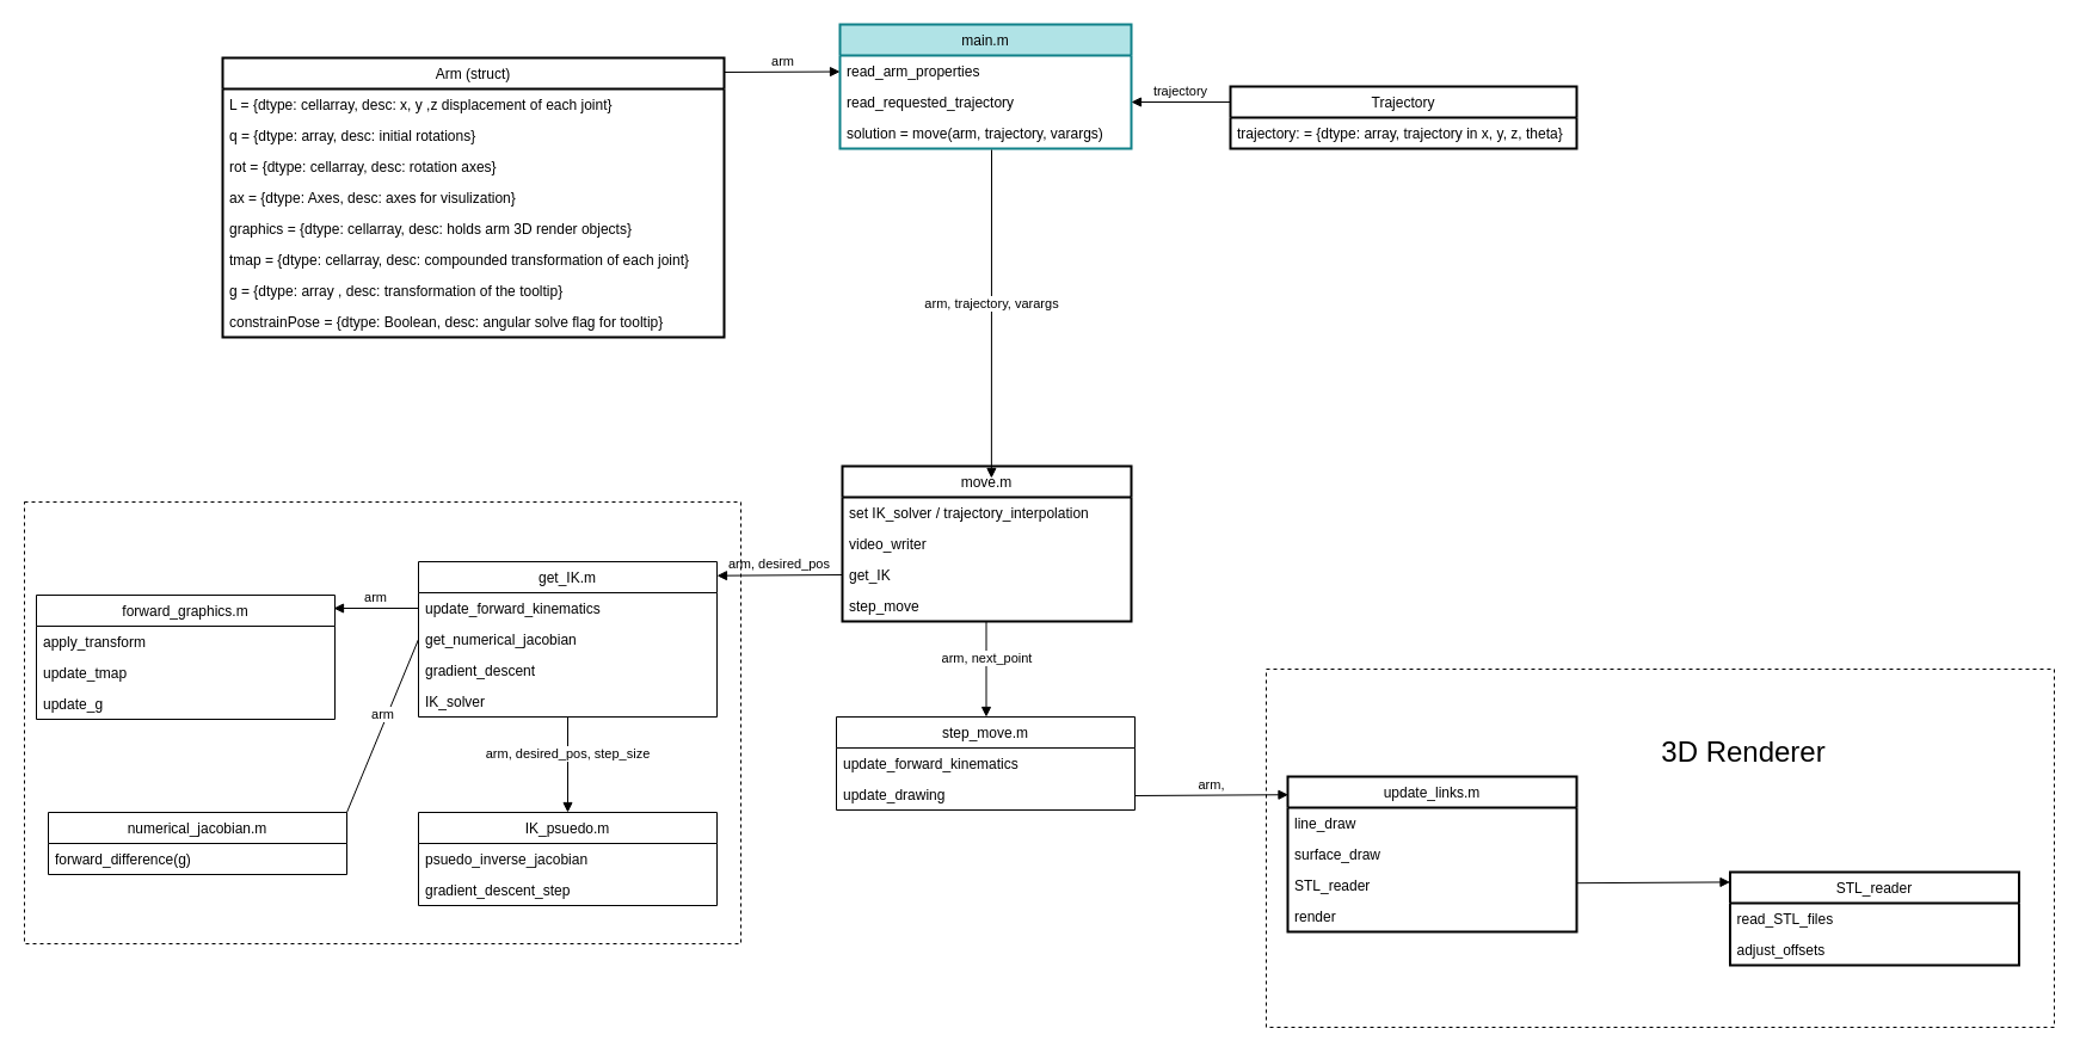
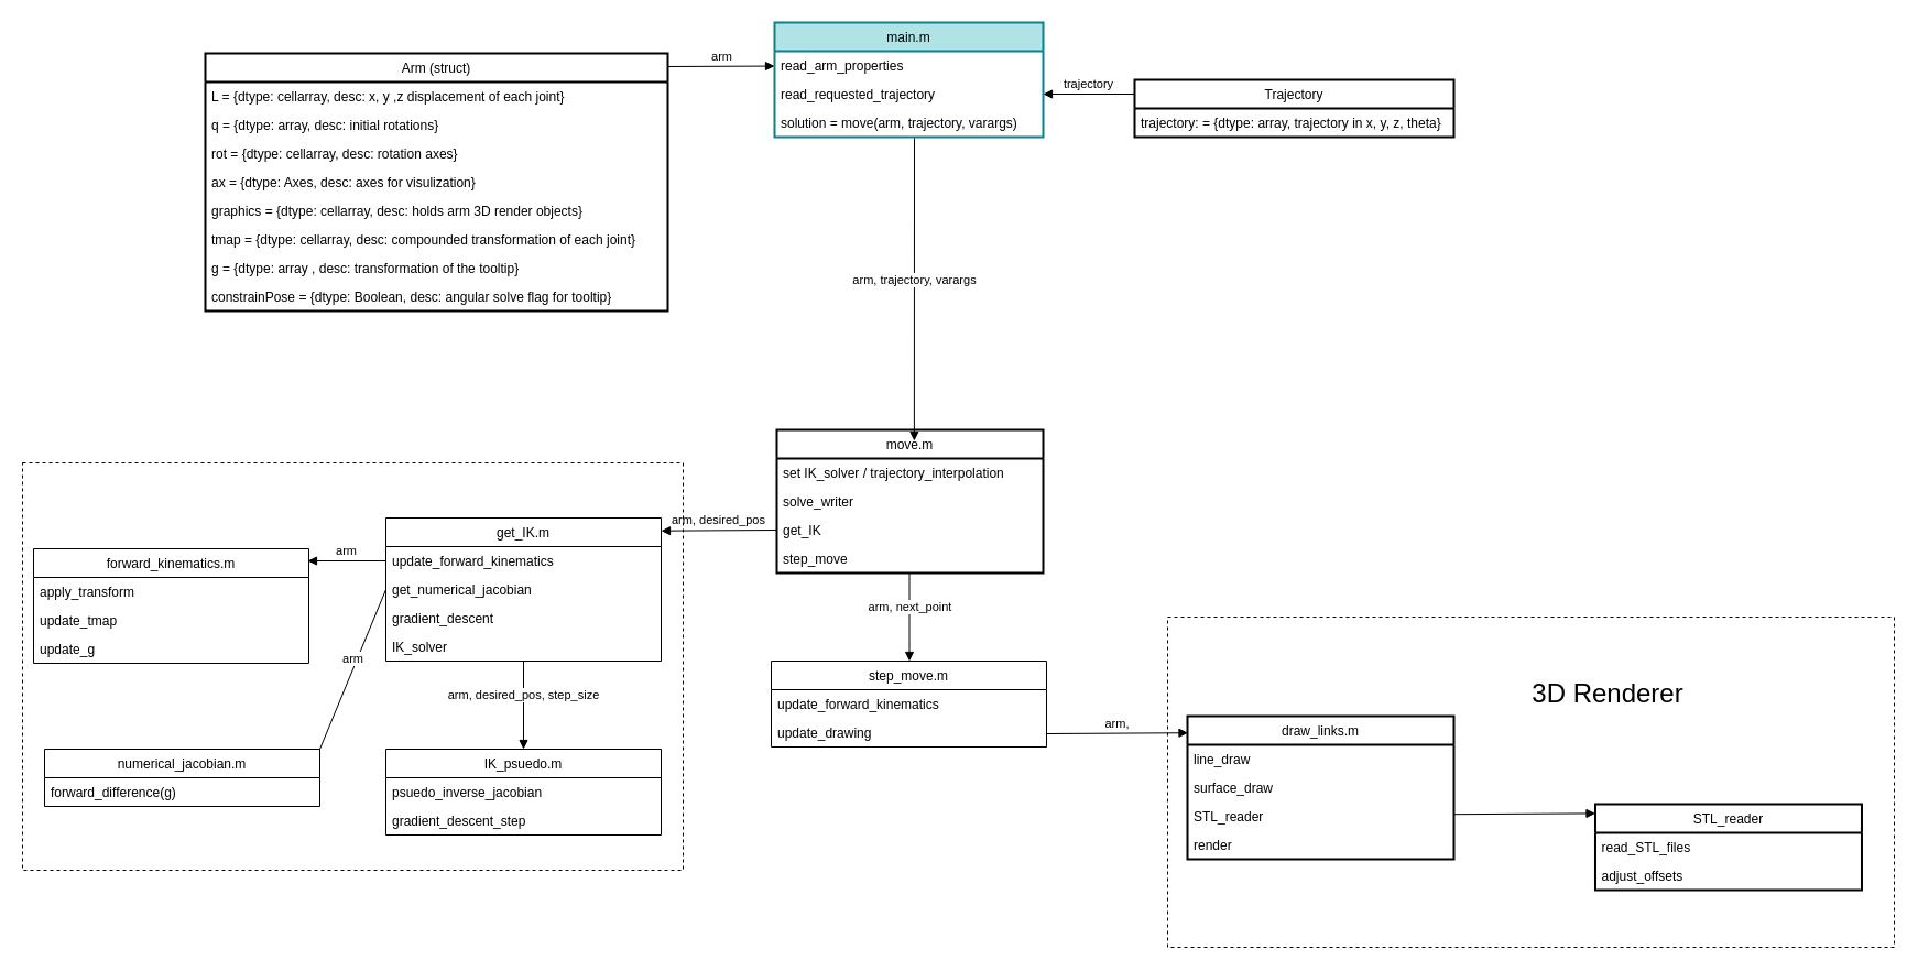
  <mxCell id="0" />
  <mxCell id="1" parent="0" />
  <mxCell id="2" value="main.m" style="swimlane;fontStyle=0;childLayout=stackLayout;horizontal=1;startSize=26;fillColor=#b0e3e6;horizontalStack=0;resizeParent=1;resizeParentMax=0;resizeLast=0;collapsible=1;marginBottom=0;strokeColor=#0e8088;strokeWidth=2;" parent="1" vertex="1"><mxGeometry x="703" y="20" width="244" height="104" as="geometry" /></mxCell>
  <mxCell id="3" value="read_arm_properties" style="text;strokeColor=none;fillColor=none;align=left;verticalAlign=top;spacingLeft=4;spacingRight=4;overflow=hidden;rotatable=0;points=[[0,0.5],[1,0.5]];portConstraint=eastwest;" parent="2" vertex="1"><mxGeometry y="26" width="244" height="26" as="geometry" /></mxCell>
  <mxCell id="4" value="read_requested_trajectory" style="text;align=left;verticalAlign=top;spacingLeft=4;spacingRight=4;overflow=hidden;rotatable=0;points=[[0,0.5],[1,0.5]];portConstraint=eastwest;" parent="2" vertex="1"><mxGeometry y="52" width="244" height="26" as="geometry" /></mxCell>
  <mxCell id="5" value="solution = move(arm, trajectory, varargs)" style="text;strokeColor=none;fillColor=none;align=left;verticalAlign=top;spacingLeft=4;spacingRight=4;overflow=hidden;rotatable=0;points=[[0,0.5],[1,0.5]];portConstraint=eastwest;" parent="2" vertex="1"><mxGeometry y="78" width="244" height="26" as="geometry" /></mxCell>
  <mxCell id="6" value="arm, trajectory, varargs" style="html=1;verticalAlign=bottom;endArrow=block;entryX=0.516;entryY=0.077;entryDx=0;entryDy=0;entryPerimeter=0;" parent="1" target="7" edge="1"><mxGeometry width="80" relative="1" as="geometry"><mxPoint x="830" y="125" as="sourcePoint" /><mxPoint x="830" y="290" as="targetPoint" /></mxGeometry></mxCell>
  <mxCell id="7" value="move.m" style="swimlane;fontStyle=0;childLayout=stackLayout;horizontal=1;startSize=26;fillColor=none;horizontalStack=0;resizeParent=1;resizeParentMax=0;resizeLast=0;collapsible=1;marginBottom=0;strokeWidth=2;" parent="1" vertex="1"><mxGeometry x="705" y="390" width="242" height="130" as="geometry" /></mxCell>
  <mxCell id="8" value="set IK_solver / trajectory_interpolation" style="text;strokeColor=none;fillColor=none;align=left;verticalAlign=top;spacingLeft=4;spacingRight=4;overflow=hidden;rotatable=0;points=[[0,0.5],[1,0.5]];portConstraint=eastwest;" parent="7" vertex="1"><mxGeometry y="26" width="242" height="26" as="geometry" /></mxCell>
- <mxCell id="9" value="video_writer" style="text;strokeColor=none;fillColor=none;align=left;verticalAlign=top;spacingLeft=4;spacingRight=4;overflow=hidden;rotatable=0;points=[[0,0.5],[1,0.5]];portConstraint=eastwest;" parent="7" vertex="1"><mxGeometry y="52" width="242" height="26" as="geometry" /></mxCell>
+ <mxCell id="9" value="solve_writer" style="text;strokeColor=none;fillColor=none;align=left;verticalAlign=top;spacingLeft=4;spacingRight=4;overflow=hidden;rotatable=0;points=[[0,0.5],[1,0.5]];portConstraint=eastwest;" parent="7" vertex="1"><mxGeometry y="52" width="242" height="26" as="geometry" /></mxCell>
  <mxCell id="10" value="get_IK" style="text;strokeColor=none;fillColor=none;align=left;verticalAlign=top;spacingLeft=4;spacingRight=4;overflow=hidden;rotatable=0;points=[[0,0.5],[1,0.5]];portConstraint=eastwest;" parent="7" vertex="1"><mxGeometry y="78" width="242" height="26" as="geometry" /></mxCell>
  <mxCell id="11" value="step_move" style="text;strokeColor=none;fillColor=none;align=left;verticalAlign=top;spacingLeft=4;spacingRight=4;overflow=hidden;rotatable=0;points=[[0,0.5],[1,0.5]];portConstraint=eastwest;" parent="7" vertex="1"><mxGeometry y="104" width="242" height="26" as="geometry" /></mxCell>
  <mxCell id="12" value="Arm (struct)" style="swimlane;fontStyle=0;childLayout=stackLayout;horizontal=1;startSize=26;fillColor=none;horizontalStack=0;resizeParent=1;resizeParentMax=0;resizeLast=0;collapsible=1;marginBottom=0;strokeWidth=2;" parent="1" vertex="1"><mxGeometry x="186" y="48" width="420" height="234" as="geometry" /></mxCell>
  <mxCell id="13" value="L = {dtype: cellarray, desc: x, y ,z displacement of each joint} " style="text;strokeColor=none;fillColor=none;align=left;verticalAlign=top;spacingLeft=4;spacingRight=4;overflow=hidden;rotatable=0;points=[[0,0.5],[1,0.5]];portConstraint=eastwest;" parent="12" vertex="1"><mxGeometry y="26" width="420" height="26" as="geometry" /></mxCell>
  <mxCell id="14" value="q = {dtype: array, desc: initial rotations}" style="text;strokeColor=none;fillColor=none;align=left;verticalAlign=top;spacingLeft=4;spacingRight=4;overflow=hidden;rotatable=0;points=[[0,0.5],[1,0.5]];portConstraint=eastwest;" parent="12" vertex="1"><mxGeometry y="52" width="420" height="26" as="geometry" /></mxCell>
  <mxCell id="15" value="rot = {dtype: cellarray, desc: rotation axes}" style="text;strokeColor=none;fillColor=none;align=left;verticalAlign=top;spacingLeft=4;spacingRight=4;overflow=hidden;rotatable=0;points=[[0,0.5],[1,0.5]];portConstraint=eastwest;" parent="12" vertex="1"><mxGeometry y="78" width="420" height="26" as="geometry" /></mxCell>
  <mxCell id="16" value="ax = {dtype: Axes, desc: axes for visulization}" style="text;strokeColor=none;fillColor=none;align=left;verticalAlign=top;spacingLeft=4;spacingRight=4;overflow=hidden;rotatable=0;points=[[0,0.5],[1,0.5]];portConstraint=eastwest;" parent="12" vertex="1"><mxGeometry y="104" width="420" height="26" as="geometry" /></mxCell>
  <mxCell id="17" value="graphics = {dtype: cellarray, desc: holds arm 3D render objects}" style="text;strokeColor=none;fillColor=none;align=left;verticalAlign=top;spacingLeft=4;spacingRight=4;overflow=hidden;rotatable=0;points=[[0,0.5],[1,0.5]];portConstraint=eastwest;" parent="12" vertex="1"><mxGeometry y="130" width="420" height="26" as="geometry" /></mxCell>
  <mxCell id="18" value="tmap = {dtype: cellarray, desc: compounded transformation of each joint}" style="text;strokeColor=none;fillColor=none;align=left;verticalAlign=top;spacingLeft=4;spacingRight=4;overflow=hidden;rotatable=0;points=[[0,0.5],[1,0.5]];portConstraint=eastwest;" parent="12" vertex="1"><mxGeometry y="156" width="420" height="26" as="geometry" /></mxCell>
  <mxCell id="19" value="g = {dtype: array , desc: transformation of the tooltip}" style="text;strokeColor=none;fillColor=none;align=left;verticalAlign=top;spacingLeft=4;spacingRight=4;overflow=hidden;rotatable=0;points=[[0,0.5],[1,0.5]];portConstraint=eastwest;" parent="12" vertex="1"><mxGeometry y="182" width="420" height="26" as="geometry" /></mxCell>
  <mxCell id="20" value="constrainPose = {dtype: Boolean, desc: angular solve flag for tooltip}" style="text;strokeColor=none;fillColor=none;align=left;verticalAlign=top;spacingLeft=4;spacingRight=4;overflow=hidden;rotatable=0;points=[[0,0.5],[1,0.5]];portConstraint=eastwest;" parent="12" vertex="1"><mxGeometry y="208" width="420" height="26" as="geometry" /></mxCell>
  <mxCell id="21" value="arm" style="html=1;verticalAlign=bottom;endArrow=block;" parent="1" target="3" edge="1"><mxGeometry width="80" relative="1" as="geometry"><mxPoint x="606" y="60" as="sourcePoint" /><mxPoint x="686" y="60" as="targetPoint" /></mxGeometry></mxCell>
  <mxCell id="22" value="Trajectory" style="swimlane;fontStyle=0;childLayout=stackLayout;horizontal=1;startSize=26;fillColor=none;horizontalStack=0;resizeParent=1;resizeParentMax=0;resizeLast=0;collapsible=1;marginBottom=0;strokeWidth=2;" parent="1" vertex="1"><mxGeometry x="1030" y="72" width="290" height="52" as="geometry" /></mxCell>
  <mxCell id="23" value="trajectory: = {dtype: array, trajectory in x, y, z, theta}" style="text;strokeColor=none;fillColor=none;align=left;verticalAlign=top;spacingLeft=4;spacingRight=4;overflow=hidden;rotatable=0;points=[[0,0.5],[1,0.5]];portConstraint=eastwest;" parent="22" vertex="1"><mxGeometry y="26" width="290" height="26" as="geometry" /></mxCell>
  <mxCell id="24" value="trajectory" style="html=1;verticalAlign=bottom;endArrow=block;exitX=0;exitY=0.25;exitDx=0;exitDy=0;entryX=1;entryY=0.5;entryDx=0;entryDy=0;" parent="1" source="22" target="4" edge="1"><mxGeometry width="80" relative="1" as="geometry"><mxPoint x="1000" y="40" as="sourcePoint" /><mxPoint x="1080" y="40" as="targetPoint" /></mxGeometry></mxCell>
  <mxCell id="25" value="get_IK.m" style="swimlane;fontStyle=0;childLayout=stackLayout;horizontal=1;startSize=26;fillColor=none;horizontalStack=0;resizeParent=1;resizeParentMax=0;resizeLast=0;collapsible=1;marginBottom=0;" parent="1" vertex="1"><mxGeometry x="350" y="470" width="250" height="130" as="geometry" /></mxCell>
  <mxCell id="26" value="update_forward_kinematics" style="text;strokeColor=none;fillColor=none;align=left;verticalAlign=top;spacingLeft=4;spacingRight=4;overflow=hidden;rotatable=0;points=[[0,0.5],[1,0.5]];portConstraint=eastwest;" parent="25" vertex="1"><mxGeometry y="26" width="250" height="26" as="geometry" /></mxCell>
  <mxCell id="27" value="get_numerical_jacobian" style="text;strokeColor=none;fillColor=none;align=left;verticalAlign=top;spacingLeft=4;spacingRight=4;overflow=hidden;rotatable=0;points=[[0,0.5],[1,0.5]];portConstraint=eastwest;" parent="25" vertex="1"><mxGeometry y="52" width="250" height="26" as="geometry" /></mxCell>
  <mxCell id="28" value="gradient_descent" style="text;strokeColor=none;fillColor=none;align=left;verticalAlign=top;spacingLeft=4;spacingRight=4;overflow=hidden;rotatable=0;points=[[0,0.5],[1,0.5]];portConstraint=eastwest;" parent="25" vertex="1"><mxGeometry y="78" width="250" height="26" as="geometry" /></mxCell>
  <mxCell id="29" value="IK_solver" style="text;strokeColor=none;fillColor=none;align=left;verticalAlign=top;spacingLeft=4;spacingRight=4;overflow=hidden;rotatable=0;points=[[0,0.5],[1,0.5]];portConstraint=eastwest;" parent="25" vertex="1"><mxGeometry y="104" width="250" height="26" as="geometry" /></mxCell>
  <mxCell id="30" value="arm, desired_pos" style="html=1;verticalAlign=bottom;endArrow=block;entryX=1;entryY=0.09;entryDx=0;entryDy=0;exitX=0;exitY=0.5;exitDx=0;exitDy=0;entryPerimeter=0;" parent="1" source="10" target="25" edge="1"><mxGeometry width="80" relative="1" as="geometry"><mxPoint x="840" y="225" as="sourcePoint" /><mxPoint x="839.872" y="490.01" as="targetPoint" /></mxGeometry></mxCell>
  <mxCell id="31" value="IK_psuedo.m" style="swimlane;fontStyle=0;childLayout=stackLayout;horizontal=1;startSize=26;fillColor=none;horizontalStack=0;resizeParent=1;resizeParentMax=0;resizeLast=0;collapsible=1;marginBottom=0;" parent="1" vertex="1"><mxGeometry x="350" y="680" width="250" height="78" as="geometry" /></mxCell>
  <mxCell id="32" value="psuedo_inverse_jacobian" style="text;strokeColor=none;fillColor=none;align=left;verticalAlign=top;spacingLeft=4;spacingRight=4;overflow=hidden;rotatable=0;points=[[0,0.5],[1,0.5]];portConstraint=eastwest;" parent="31" vertex="1"><mxGeometry y="26" width="250" height="26" as="geometry" /></mxCell>
  <mxCell id="33" value="gradient_descent_step" style="text;strokeColor=none;fillColor=none;align=left;verticalAlign=top;spacingLeft=4;spacingRight=4;overflow=hidden;rotatable=0;points=[[0,0.5],[1,0.5]];portConstraint=eastwest;" parent="31" vertex="1"><mxGeometry y="52" width="250" height="26" as="geometry" /></mxCell>
  <mxCell id="34" value="arm, desired_pos, step_size" style="html=1;verticalAlign=bottom;endArrow=block;" parent="1" source="29" target="31" edge="1"><mxGeometry width="80" relative="1" as="geometry"><mxPoint x="485" y="600" as="sourcePoint" /><mxPoint x="380" y="600.7" as="targetPoint" /></mxGeometry></mxCell>
  <mxCell id="35" value="arm, next_point" style="html=1;verticalAlign=bottom;endArrow=block;" parent="1" edge="1"><mxGeometry width="80" relative="1" as="geometry"><mxPoint x="825.5" y="520" as="sourcePoint" /><mxPoint x="825.5" y="600" as="targetPoint" /></mxGeometry></mxCell>
  <mxCell id="36" value="step_move.m" style="swimlane;fontStyle=0;childLayout=stackLayout;horizontal=1;startSize=26;fillColor=none;horizontalStack=0;resizeParent=1;resizeParentMax=0;resizeLast=0;collapsible=1;marginBottom=0;" parent="1" vertex="1"><mxGeometry x="700" y="600" width="250" height="78" as="geometry" /></mxCell>
  <mxCell id="37" value="update_forward_kinematics" style="text;strokeColor=none;fillColor=none;align=left;verticalAlign=top;spacingLeft=4;spacingRight=4;overflow=hidden;rotatable=0;points=[[0,0.5],[1,0.5]];portConstraint=eastwest;" parent="36" vertex="1"><mxGeometry y="26" width="250" height="26" as="geometry" /></mxCell>
  <mxCell id="38" value="update_drawing" style="text;strokeColor=none;fillColor=none;align=left;verticalAlign=top;spacingLeft=4;spacingRight=4;overflow=hidden;rotatable=0;points=[[0,0.5],[1,0.5]];portConstraint=eastwest;" parent="36" vertex="1"><mxGeometry y="52" width="250" height="26" as="geometry" /></mxCell>
  <mxCell id="39" value="numerical_jacobian.m" style="swimlane;fontStyle=0;childLayout=stackLayout;horizontal=1;startSize=26;fillColor=none;horizontalStack=0;resizeParent=1;resizeParentMax=0;resizeLast=0;collapsible=1;marginBottom=0;" parent="1" vertex="1"><mxGeometry x="40" y="680" width="250" height="52" as="geometry" /></mxCell>
  <mxCell id="40" value="forward_difference(g)" style="text;strokeColor=none;fillColor=none;align=left;verticalAlign=top;spacingLeft=4;spacingRight=4;overflow=hidden;rotatable=0;points=[[0,0.5],[1,0.5]];portConstraint=eastwest;" parent="39" vertex="1"><mxGeometry y="26" width="250" height="26" as="geometry" /></mxCell>
  <mxCell id="41" value="arm" style="html=1;verticalAlign=bottom;endArrow=none;entryX=1;entryY=0;entryDx=0;entryDy=0;exitX=0;exitY=0.5;exitDx=0;exitDy=0;" parent="1" source="27" target="39" edge="1"><mxGeometry width="80" relative="1" as="geometry"><mxPoint x="485" y="610" as="sourcePoint" /><mxPoint x="485" y="690" as="targetPoint" /></mxGeometry></mxCell>
- <mxCell id="42" value="forward_graphics.m" style="swimlane;fontStyle=0;childLayout=stackLayout;horizontal=1;startSize=26;fillColor=none;horizontalStack=0;resizeParent=1;resizeParentMax=0;resizeLast=0;collapsible=1;marginBottom=0;" parent="1" vertex="1"><mxGeometry x="30" y="498" width="250" height="104" as="geometry" /></mxCell>
+ <mxCell id="42" value="forward_kinematics.m" style="swimlane;fontStyle=0;childLayout=stackLayout;horizontal=1;startSize=26;fillColor=none;horizontalStack=0;resizeParent=1;resizeParentMax=0;resizeLast=0;collapsible=1;marginBottom=0;" parent="1" vertex="1"><mxGeometry x="30" y="498" width="250" height="104" as="geometry" /></mxCell>
  <mxCell id="43" value="apply_transform" style="text;strokeColor=none;fillColor=none;align=left;verticalAlign=top;spacingLeft=4;spacingRight=4;overflow=hidden;rotatable=0;points=[[0,0.5],[1,0.5]];portConstraint=eastwest;" parent="42" vertex="1"><mxGeometry y="26" width="250" height="26" as="geometry" /></mxCell>
  <mxCell id="44" value="update_tmap" style="text;strokeColor=none;fillColor=none;align=left;verticalAlign=top;spacingLeft=4;spacingRight=4;overflow=hidden;rotatable=0;points=[[0,0.5],[1,0.5]];portConstraint=eastwest;" parent="42" vertex="1"><mxGeometry y="52" width="250" height="26" as="geometry" /></mxCell>
  <mxCell id="45" value="update_g" style="text;strokeColor=none;fillColor=none;align=left;verticalAlign=top;spacingLeft=4;spacingRight=4;overflow=hidden;rotatable=0;points=[[0,0.5],[1,0.5]];portConstraint=eastwest;" parent="42" vertex="1"><mxGeometry y="78" width="250" height="26" as="geometry" /></mxCell>
  <mxCell id="46" value="arm" style="html=1;verticalAlign=bottom;endArrow=block;entryX=0.996;entryY=0.106;entryDx=0;entryDy=0;exitX=0;exitY=0.5;exitDx=0;exitDy=0;entryPerimeter=0;" parent="1" source="26" target="42" edge="1"><mxGeometry width="80" relative="1" as="geometry"><mxPoint x="360" y="545" as="sourcePoint" /><mxPoint x="300" y="690" as="targetPoint" /></mxGeometry></mxCell>
  <mxCell id="47" value="" style="rounded=0;whiteSpace=wrap;html=1;fillColor=none;dashed=1;" vertex="1" parent="1"><mxGeometry x="20" y="420" width="600" height="370" as="geometry" /></mxCell>
- <mxCell id="48" value="update_links.m" style="swimlane;fontStyle=0;childLayout=stackLayout;horizontal=1;startSize=26;fillColor=none;horizontalStack=0;resizeParent=1;resizeParentMax=0;resizeLast=0;collapsible=1;marginBottom=0;strokeWidth=2;" vertex="1" parent="1"><mxGeometry x="1078" y="650" width="242" height="130" as="geometry" /></mxCell>
+ <mxCell id="48" value="draw_links.m" style="swimlane;fontStyle=0;childLayout=stackLayout;horizontal=1;startSize=26;fillColor=none;horizontalStack=0;resizeParent=1;resizeParentMax=0;resizeLast=0;collapsible=1;marginBottom=0;strokeWidth=2;" vertex="1" parent="1"><mxGeometry x="1078" y="650" width="242" height="130" as="geometry" /></mxCell>
  <mxCell id="49" value="line_draw" style="text;strokeColor=none;fillColor=none;align=left;verticalAlign=top;spacingLeft=4;spacingRight=4;overflow=hidden;rotatable=0;points=[[0,0.5],[1,0.5]];portConstraint=eastwest;" vertex="1" parent="48"><mxGeometry y="26" width="242" height="26" as="geometry" /></mxCell>
  <mxCell id="50" value="surface_draw" style="text;strokeColor=none;fillColor=none;align=left;verticalAlign=top;spacingLeft=4;spacingRight=4;overflow=hidden;rotatable=0;points=[[0,0.5],[1,0.5]];portConstraint=eastwest;" vertex="1" parent="48"><mxGeometry y="52" width="242" height="26" as="geometry" /></mxCell>
  <mxCell id="51" value="STL_reader" style="text;strokeColor=none;fillColor=none;align=left;verticalAlign=top;spacingLeft=4;spacingRight=4;overflow=hidden;rotatable=0;points=[[0,0.5],[1,0.5]];portConstraint=eastwest;" vertex="1" parent="48"><mxGeometry y="78" width="242" height="26" as="geometry" /></mxCell>
  <mxCell id="52" value="render" style="text;strokeColor=none;fillColor=none;align=left;verticalAlign=top;spacingLeft=4;spacingRight=4;overflow=hidden;rotatable=0;points=[[0,0.5],[1,0.5]];portConstraint=eastwest;" vertex="1" parent="48"><mxGeometry y="104" width="242" height="26" as="geometry" /></mxCell>
  <mxCell id="53" value="STL_reader" style="swimlane;fontStyle=0;childLayout=stackLayout;horizontal=1;startSize=26;fillColor=none;horizontalStack=0;resizeParent=1;resizeParentMax=0;resizeLast=0;collapsible=1;marginBottom=0;strokeWidth=2;" vertex="1" parent="1"><mxGeometry x="1448.48" y="730" width="242" height="78" as="geometry" /></mxCell>
  <mxCell id="54" value="read_STL_files" style="text;strokeColor=none;fillColor=none;align=left;verticalAlign=top;spacingLeft=4;spacingRight=4;overflow=hidden;rotatable=0;points=[[0,0.5],[1,0.5]];portConstraint=eastwest;" vertex="1" parent="53"><mxGeometry y="26" width="242" height="26" as="geometry" /></mxCell>
  <mxCell id="55" value="adjust_offsets" style="text;strokeColor=none;fillColor=none;align=left;verticalAlign=top;spacingLeft=4;spacingRight=4;overflow=hidden;rotatable=0;points=[[0,0.5],[1,0.5]];portConstraint=eastwest;" vertex="1" parent="53"><mxGeometry y="52" width="242" height="26" as="geometry" /></mxCell>
  <mxCell id="56" value="arm," style="html=1;verticalAlign=bottom;endArrow=block;entryX=0.002;entryY=0.117;entryDx=0;entryDy=0;entryPerimeter=0;" edge="1" parent="1" target="48"><mxGeometry width="80" relative="1" as="geometry"><mxPoint x="950" y="666" as="sourcePoint" /><mxPoint x="1070" y="665" as="targetPoint" /></mxGeometry></mxCell>
  <mxCell id="57" value="" style="html=1;verticalAlign=bottom;endArrow=block;entryX=0.002;entryY=0.117;entryDx=0;entryDy=0;entryPerimeter=0;" edge="1" parent="1"><mxGeometry width="80" relative="1" as="geometry"><mxPoint x="1320" y="739.2" as="sourcePoint" /><mxPoint x="1448.484" y="738.41" as="targetPoint" /></mxGeometry></mxCell>
  <mxCell id="58" value="" style="rounded=0;whiteSpace=wrap;html=1;fillColor=none;dashed=1;" vertex="1" parent="1"><mxGeometry x="1060" y="560" width="660" height="300" as="geometry" /></mxCell>
  <mxCell id="59" value="&lt;span style=&quot;font-size: 24px&quot;&gt;3D Renderer&lt;/span&gt;" style="text;html=1;strokeColor=none;fillColor=none;align=center;verticalAlign=middle;whiteSpace=wrap;rounded=0;dashed=1;" vertex="1" parent="1"><mxGeometry x="1335" y="620" width="250" height="20" as="geometry" /></mxCell>
